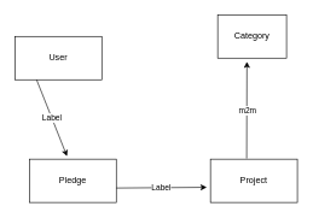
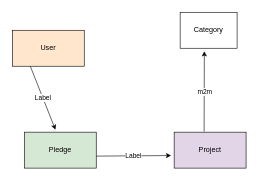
  <mxCell id="0" />
  <mxCell id="1" parent="0" />
- <mxCell id="2" value="User" style="rounded=0;whiteSpace=wrap;html=1;" vertex="1" parent="1"><mxGeometry x="20" y="50" width="120" height="60" as="geometry" /></mxCell>
- <mxCell id="3" value="Pledge" style="rounded=0;whiteSpace=wrap;html=1;" vertex="1" parent="1"><mxGeometry x="40" y="220" width="120" height="60" as="geometry" /></mxCell>
- <mxCell id="4" value="Project" style="rounded=0;whiteSpace=wrap;html=1;" vertex="1" parent="1"><mxGeometry x="290" y="220" width="120" height="60" as="geometry" /></mxCell>
+ <mxCell id="2" value="User" style="rounded=0;whiteSpace=wrap;html=1;fillColor=#ffe6cc;" vertex="1" parent="1"><mxGeometry x="20" y="50" width="120" height="60" as="geometry" /></mxCell>
+ <mxCell id="3" value="Pledge" style="rounded=0;whiteSpace=wrap;html=1;fillColor=#d5e8d4;" vertex="1" parent="1"><mxGeometry x="40" y="220" width="120" height="60" as="geometry" /></mxCell>
+ <mxCell id="4" value="Project" style="rounded=0;whiteSpace=wrap;html=1;fillColor=#e1d5e7;" vertex="1" parent="1"><mxGeometry x="290" y="220" width="120" height="60" as="geometry" /></mxCell>
  <mxCell id="5" value="Category" style="rounded=0;whiteSpace=wrap;html=1;" vertex="1" parent="1"><mxGeometry x="300" y="20" width="95" height="60" as="geometry" /></mxCell>
  <mxCell id="6" value="" style="endArrow=classic;html=1;rounded=0;entryX=0.425;entryY=1.083;entryDx=0;entryDy=0;entryPerimeter=0;" edge="1" parent="1" target="5"><mxGeometry relative="1" as="geometry"><mxPoint x="340" y="219" as="sourcePoint" /><mxPoint x="350" y="90" as="targetPoint" /></mxGeometry></mxCell>
  <mxCell id="7" value="m2m" style="edgeLabel;resizable=0;html=1;align=center;verticalAlign=middle;" connectable="0" vertex="1" parent="6"><mxGeometry relative="1" as="geometry" /></mxCell>
  <mxCell id="8" value="" style="endArrow=classic;html=1;rounded=0;entryX=-0.042;entryY=0.65;entryDx=0;entryDy=0;entryPerimeter=0;" edge="1" parent="1" target="4"><mxGeometry relative="1" as="geometry"><mxPoint x="160" y="260" as="sourcePoint" /><mxPoint x="260" y="260" as="targetPoint" /></mxGeometry></mxCell>
  <mxCell id="9" value="Label" style="edgeLabel;resizable=0;html=1;align=center;verticalAlign=middle;" connectable="0" vertex="1" parent="8"><mxGeometry relative="1" as="geometry" /></mxCell>
  <mxCell id="10" value="" style="endArrow=classic;html=1;rounded=0;entryX=0.433;entryY=-0.067;entryDx=0;entryDy=0;entryPerimeter=0;" edge="1" parent="1" target="3"><mxGeometry relative="1" as="geometry"><mxPoint x="50" y="110" as="sourcePoint" /><mxPoint x="150" y="110" as="targetPoint" /></mxGeometry></mxCell>
  <mxCell id="11" value="Label" style="edgeLabel;resizable=0;html=1;align=center;verticalAlign=middle;" connectable="0" vertex="1" parent="10"><mxGeometry relative="1" as="geometry" /></mxCell>
